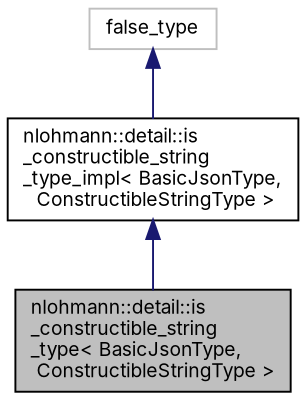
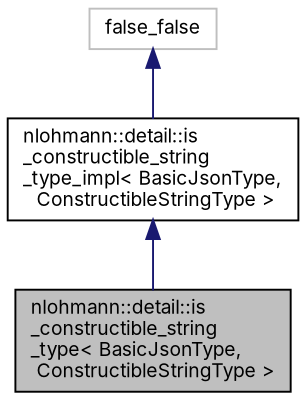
  digraph {
    rankdir=TB
    fontname=Inter
    node [color=black fillcolor=white fontname=Inter fontsize=10 shape=record style=filled]
    edge [color=midnightblue dir=back fontname=Inter fontsize=10 labelfontname=Helvetica labelfontsize=10 style=solid]
    n1 [fillcolor=grey75 fontcolor=black height=0.2 label="nlohmann::detail::is\l_constructible_string\l_type\< BasicJsonType,\l ConstructibleStringType \>" width=0.4]
    n2 [height=0.2 label="nlohmann::detail::is\l_constructible_string\l_type_impl\< BasicJsonType,\l ConstructibleStringType \>" width=0.4]
-   n3 [color=grey75 height=0.2 label=false_type width=0.4]
+   n3 [color=grey75 height=0.2 label=false_false width=0.4]
    n2 -> n1
    n3 -> n2
  }
